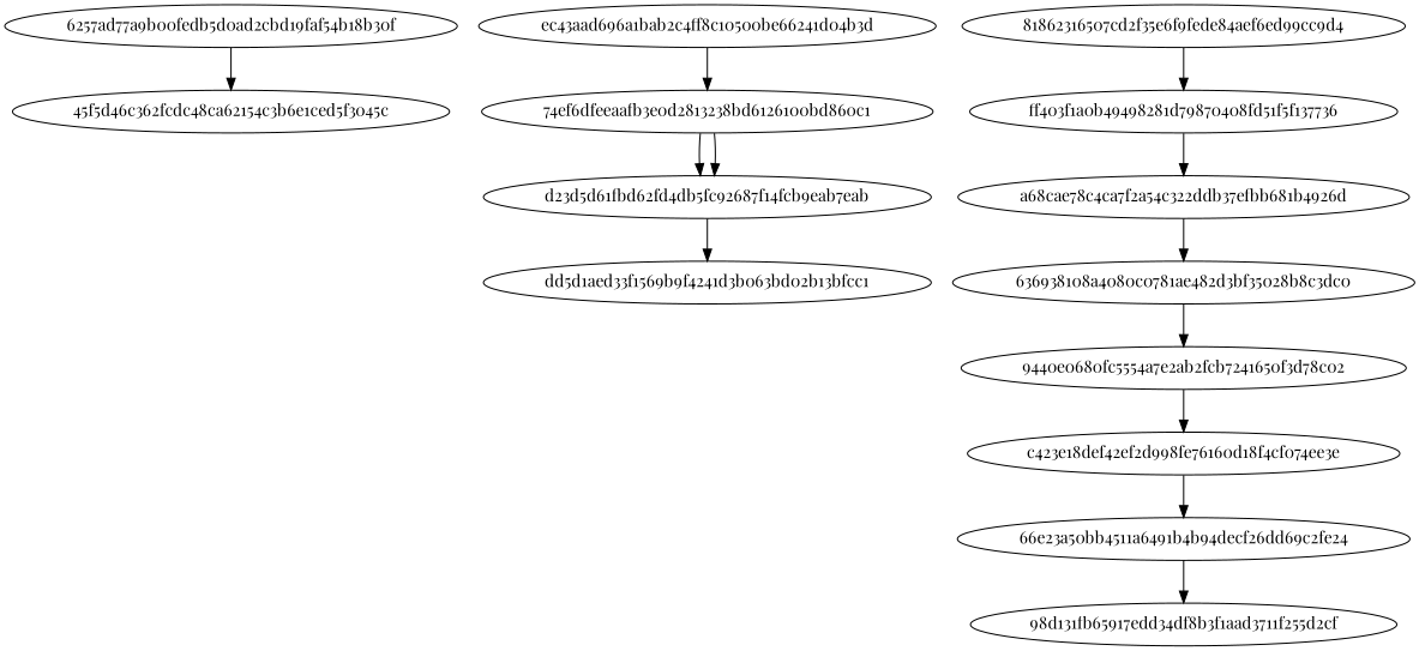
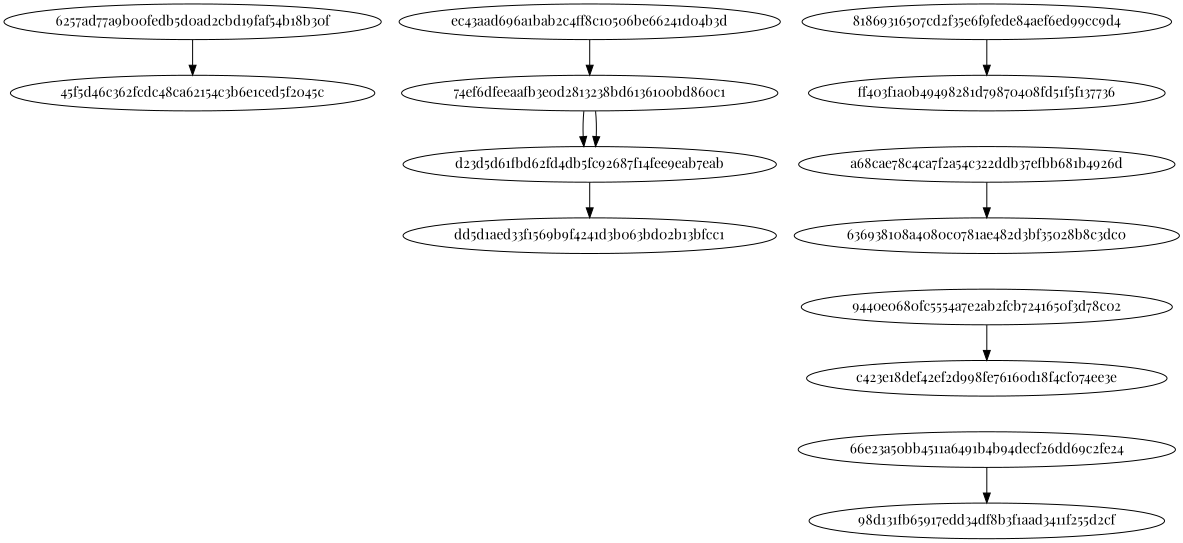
  digraph {
    fontname="Playfair Display"
    node [fontname="Playfair Display"]
    edge [fontname="Playfair Display"]
    n1 [label="6257ad77a9b00fedb5d0ad2cbd19faf54b18b30f"]
-   "45f5d46c362fcdc48ca62154c3b6e1ced5f2045c" [label="45f5d46c362fcdc48ca62154c3b6e1ced5f3045c"]
+   "45f5d46c362fcdc48ca62154c3b6e1ced5f2045c"
    n3 [label=dd5d1aed33f1569b9f4241d3b063bd02b13bfcc1]
-   d23d5d61fbd62fd4db5fc92687f14fee9eab7eab [label=d23d5d61fbd62fd4db5fc92687f14fcb9eab7eab]
-   "74ef6dfeeaafb3e0d2813238bd6136100bd860c1" [label="74ef6dfeeaafb3e0d2813238bd6126100bd860c1"]
+   d23d5d61fbd62fd4db5fc92687f14fee9eab7eab
+   "74ef6dfeeaafb3e0d2813238bd6136100bd860c1"
    n6 [label=ff403f1a0b49498281d79870408fd51f5f137736]
    n7 [label=a68cae78c4ca7f2a54c322ddb37efbb681b4926d]
    "636938108a4080c0781ae482d3bf35028b8c3dc0"
-   "81869316507cd2f35e6f9fede84aef6ed99cc9d4" [label="81862316507cd2f35e6f9fede84aef6ed99cc9d4"]
+   "81869316507cd2f35e6f9fede84aef6ed99cc9d4"
    n10 [label="9440e0680fc5554a7e2ab2fcb7241650f3d78c02"]
    c423e18def42ef2d998fe76160d18f4cf074ee3e
    "66e23a50bb4511a6491b4b94decf26dd69c2fe24"
-   "98d131fb65917edd34df8b3f1aad3411f255d2cf" [label="98d131fb65917edd34df8b3f1aad3711f255d2cf"]
-   ec43aad696a1bab2c4ff8c10506be66241d04b3d [label=ec43aad696a1bab2c4ff8c10500be66241d04b3d]
+   "98d131fb65917edd34df8b3f1aad3411f255d2cf"
+   ec43aad696a1bab2c4ff8c10506be66241d04b3d
    n1 -> "45f5d46c362fcdc48ca62154c3b6e1ced5f2045c"
    d23d5d61fbd62fd4db5fc92687f14fee9eab7eab -> n3
    "74ef6dfeeaafb3e0d2813238bd6136100bd860c1" -> d23d5d61fbd62fd4db5fc92687f14fee9eab7eab
    "74ef6dfeeaafb3e0d2813238bd6136100bd860c1" -> d23d5d61fbd62fd4db5fc92687f14fee9eab7eab
-   n6 -> n7
    n7 -> "636938108a4080c0781ae482d3bf35028b8c3dc0"
-   "636938108a4080c0781ae482d3bf35028b8c3dc0" -> n10
    "81869316507cd2f35e6f9fede84aef6ed99cc9d4" -> n6
    n10 -> c423e18def42ef2d998fe76160d18f4cf074ee3e
-   c423e18def42ef2d998fe76160d18f4cf074ee3e -> "66e23a50bb4511a6491b4b94decf26dd69c2fe24"
    "66e23a50bb4511a6491b4b94decf26dd69c2fe24" -> "98d131fb65917edd34df8b3f1aad3411f255d2cf"
    ec43aad696a1bab2c4ff8c10506be66241d04b3d -> "74ef6dfeeaafb3e0d2813238bd6136100bd860c1"
  }
